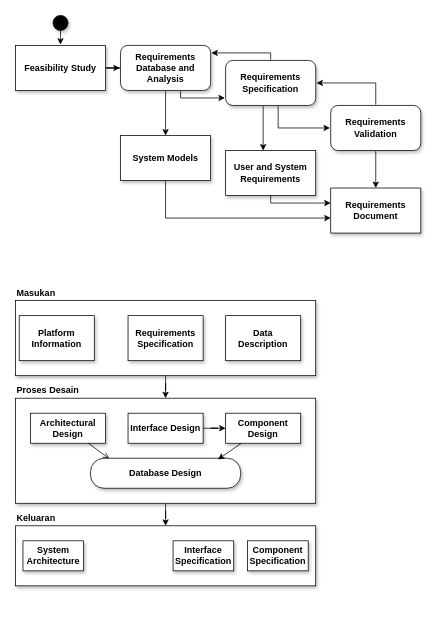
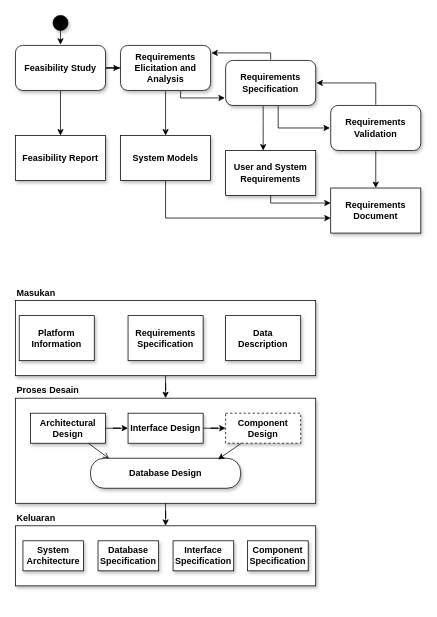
  <mxCell id="0" />
  <mxCell id="1" parent="0" />
+ <mxCell id="2" style="edgeStyle=orthogonalEdgeStyle;rounded=0;orthogonalLoop=1;jettySize=auto;html=1;" edge="1" parent="1" source="4" target="20"><mxGeometry relative="1" as="geometry" /></mxCell>
  <mxCell id="3" style="edgeStyle=orthogonalEdgeStyle;rounded=0;orthogonalLoop=1;jettySize=auto;html=1;" edge="1" parent="1" source="4" target="7"><mxGeometry relative="1" as="geometry" /></mxCell>
- <mxCell id="4" value="&lt;b&gt;Feasibility Study&lt;/b&gt;" style="whiteSpace=wrap;html=1;arcSize=16;shadow=1;perimeterSpacing=1;strokeColor=default;rounded=0;" vertex="1" parent="1"><mxGeometry x="20" y="60" width="120" height="60" as="geometry" /></mxCell>
+ <mxCell id="4" value="&lt;b&gt;Feasibility Study&lt;/b&gt;" style="rounded=1;whiteSpace=wrap;html=1;arcSize=16;shadow=1;perimeterSpacing=1;strokeColor=default;" vertex="1" parent="1"><mxGeometry x="20" y="60" width="120" height="60" as="geometry" /></mxCell>
  <mxCell id="5" style="edgeStyle=orthogonalEdgeStyle;rounded=0;orthogonalLoop=1;jettySize=auto;html=1;" edge="1" parent="1" source="7" target="19"><mxGeometry relative="1" as="geometry" /></mxCell>
  <mxCell id="6" style="edgeStyle=orthogonalEdgeStyle;rounded=0;orthogonalLoop=1;jettySize=auto;html=1;" edge="1" parent="1" source="7" target="11"><mxGeometry relative="1" as="geometry"><Array as="points"><mxPoint x="240" y="130" /></Array></mxGeometry></mxCell>
- <mxCell id="7" value="&lt;b&gt;Requirements Database and Analysis&lt;/b&gt;" style="rounded=1;whiteSpace=wrap;html=1;arcSize=16;shadow=1;perimeterSpacing=1;strokeColor=default;" vertex="1" parent="1"><mxGeometry x="160" y="60" width="120" height="60" as="geometry" /></mxCell>
+ <mxCell id="7" value="&lt;b&gt;Requirements Elicitation and Analysis&lt;/b&gt;" style="rounded=1;whiteSpace=wrap;html=1;arcSize=16;shadow=1;perimeterSpacing=1;strokeColor=default;" vertex="1" parent="1"><mxGeometry x="160" y="60" width="120" height="60" as="geometry" /></mxCell>
  <mxCell id="8" style="edgeStyle=orthogonalEdgeStyle;rounded=0;orthogonalLoop=1;jettySize=auto;html=1;" edge="1" parent="1" source="11" target="14"><mxGeometry relative="1" as="geometry"><Array as="points"><mxPoint x="370" y="170" /></Array></mxGeometry></mxCell>
  <mxCell id="9" style="edgeStyle=orthogonalEdgeStyle;rounded=0;orthogonalLoop=1;jettySize=auto;html=1;" edge="1" parent="1" source="11" target="17"><mxGeometry relative="1" as="geometry"><Array as="points"><mxPoint x="350" y="160" /><mxPoint x="350" y="160" /></Array></mxGeometry></mxCell>
  <mxCell id="10" style="edgeStyle=orthogonalEdgeStyle;rounded=0;orthogonalLoop=1;jettySize=auto;html=1;" edge="1" parent="1" source="11" target="7"><mxGeometry relative="1" as="geometry"><Array as="points"><mxPoint x="360" y="70" /></Array></mxGeometry></mxCell>
  <mxCell id="11" value="&lt;b&gt;Requirements Specification&lt;/b&gt;" style="rounded=1;whiteSpace=wrap;html=1;arcSize=16;shadow=1;perimeterSpacing=1;strokeColor=default;" vertex="1" parent="1"><mxGeometry x="300" y="80" width="120" height="60" as="geometry" /></mxCell>
  <mxCell id="12" style="edgeStyle=orthogonalEdgeStyle;rounded=0;orthogonalLoop=1;jettySize=auto;html=1;" edge="1" parent="1" source="14" target="15"><mxGeometry relative="1" as="geometry" /></mxCell>
  <mxCell id="13" style="edgeStyle=orthogonalEdgeStyle;rounded=0;orthogonalLoop=1;jettySize=auto;html=1;exitX=0.5;exitY=0;exitDx=0;exitDy=0;" edge="1" parent="1" source="14" target="11"><mxGeometry relative="1" as="geometry"><mxPoint x="470" y="100" as="targetPoint" /><Array as="points"><mxPoint x="500" y="110" /></Array></mxGeometry></mxCell>
  <mxCell id="14" value="&lt;b&gt;Requirements Validation&lt;/b&gt;" style="rounded=1;whiteSpace=wrap;html=1;arcSize=16;shadow=1;perimeterSpacing=1;strokeColor=default;" vertex="1" parent="1"><mxGeometry x="440" y="140" width="120" height="60" as="geometry" /></mxCell>
  <mxCell id="15" value="&lt;b&gt;Requirements Document&lt;/b&gt;" style="rounded=0;whiteSpace=wrap;html=1;arcSize=16;shadow=1;" vertex="1" parent="1"><mxGeometry x="440" y="250" width="120" height="60" as="geometry" /></mxCell>
  <mxCell id="16" style="edgeStyle=orthogonalEdgeStyle;rounded=0;orthogonalLoop=1;jettySize=auto;html=1;" edge="1" parent="1" source="17" target="15"><mxGeometry relative="1" as="geometry"><Array as="points"><mxPoint x="360" y="270" /></Array></mxGeometry></mxCell>
  <mxCell id="17" value="&lt;b&gt;User and System Requirements&lt;/b&gt;" style="rounded=0;whiteSpace=wrap;html=1;arcSize=16;shadow=1;" vertex="1" parent="1"><mxGeometry x="300" y="200" width="120" height="60" as="geometry" /></mxCell>
  <mxCell id="18" style="edgeStyle=orthogonalEdgeStyle;rounded=0;orthogonalLoop=1;jettySize=auto;html=1;" edge="1" parent="1" source="19" target="15"><mxGeometry relative="1" as="geometry"><Array as="points"><mxPoint x="220" y="290" /></Array></mxGeometry></mxCell>
  <mxCell id="19" value="&lt;b&gt;System Models&lt;/b&gt;" style="rounded=0;whiteSpace=wrap;html=1;arcSize=16;shadow=1;" vertex="1" parent="1"><mxGeometry x="160" y="180" width="120" height="60" as="geometry" /></mxCell>
+ <mxCell id="20" value="&lt;b&gt;Feasibility Report&lt;/b&gt;" style="rounded=0;whiteSpace=wrap;html=1;arcSize=16;shadow=1;" vertex="1" parent="1"><mxGeometry x="20" y="180" width="120" height="60" as="geometry" /></mxCell>
  <mxCell id="21" style="edgeStyle=orthogonalEdgeStyle;rounded=0;orthogonalLoop=1;jettySize=auto;html=1;" edge="1" parent="1" source="22" target="4"><mxGeometry relative="1" as="geometry"><Array as="points"><mxPoint x="80" y="50" /><mxPoint x="80" y="50" /></Array></mxGeometry></mxCell>
  <mxCell id="22" value="" style="ellipse;whiteSpace=wrap;html=1;rounded=0;shadow=1;strokeColor=default;fillColor=#000000;" vertex="1" parent="1"><mxGeometry x="70" y="20" width="20" height="20" as="geometry" /></mxCell>
  <mxCell id="23" value="" style="group" vertex="1" connectable="0" parent="1"><mxGeometry x="20" y="400" width="400" height="100" as="geometry" /></mxCell>
  <mxCell id="24" value="" style="rounded=0;whiteSpace=wrap;html=1;shadow=1;strokeColor=default;fillColor=#FFFFFF;" vertex="1" parent="23"><mxGeometry width="400" height="100" as="geometry" /></mxCell>
  <mxCell id="25" value="Platform Information" style="rounded=0;whiteSpace=wrap;html=1;shadow=1;strokeColor=default;fillColor=#FFFFFF;fontStyle=1" vertex="1" parent="23"><mxGeometry x="5" y="20" width="100" height="60" as="geometry" /></mxCell>
  <mxCell id="26" value="Requirements Specification" style="rounded=0;whiteSpace=wrap;html=1;shadow=1;strokeColor=default;fillColor=#FFFFFF;fontStyle=1" vertex="1" parent="23"><mxGeometry x="150" y="20" width="100" height="60" as="geometry" /></mxCell>
  <mxCell id="27" value="Data &lt;br&gt;Description" style="rounded=0;whiteSpace=wrap;html=1;shadow=1;strokeColor=default;fillColor=#FFFFFF;fontStyle=1" vertex="1" parent="23"><mxGeometry x="280" y="20" width="100" height="60" as="geometry" /></mxCell>
  <mxCell id="28" value="" style="group" vertex="1" connectable="0" parent="1"><mxGeometry x="20" y="530" width="400" height="140" as="geometry" /></mxCell>
  <mxCell id="29" value="" style="rounded=0;whiteSpace=wrap;html=1;shadow=1;strokeColor=default;fillColor=#FFFFFF;" vertex="1" parent="28"><mxGeometry width="400" height="140" as="geometry" /></mxCell>
+ <mxCell id="30" style="edgeStyle=orthogonalEdgeStyle;rounded=0;orthogonalLoop=1;jettySize=auto;html=1;" edge="1" parent="28" source="31" target="33"><mxGeometry relative="1" as="geometry" /></mxCell>
  <mxCell id="31" value="Architectural Design" style="rounded=0;whiteSpace=wrap;html=1;shadow=1;strokeColor=default;fillColor=#FFFFFF;fontStyle=1" vertex="1" parent="28"><mxGeometry x="20" y="20" width="100" height="40" as="geometry" /></mxCell>
  <mxCell id="32" style="edgeStyle=orthogonalEdgeStyle;rounded=0;orthogonalLoop=1;jettySize=auto;html=1;" edge="1" parent="28" source="33" target="34"><mxGeometry relative="1" as="geometry" /></mxCell>
  <mxCell id="33" value="Interface Design" style="rounded=0;whiteSpace=wrap;html=1;shadow=1;strokeColor=default;fillColor=#FFFFFF;fontStyle=1" vertex="1" parent="28"><mxGeometry x="150" y="20" width="100" height="40" as="geometry" /></mxCell>
- <mxCell id="34" value="Component Design" style="rounded=0;whiteSpace=wrap;html=1;shadow=1;strokeColor=default;fillColor=#FFFFFF;fontStyle=1" vertex="1" parent="28"><mxGeometry x="280" y="20" width="100" height="40" as="geometry" /></mxCell>
+ <mxCell id="34" value="Component Design" style="rounded=0;whiteSpace=wrap;html=1;shadow=1;strokeColor=default;fillColor=#FFFFFF;fontStyle=1;dashed=1;" vertex="1" parent="28"><mxGeometry x="280" y="20" width="100" height="40" as="geometry" /></mxCell>
  <mxCell id="35" value="Database Design" style="rounded=1;whiteSpace=wrap;html=1;shadow=1;strokeColor=default;fillColor=#FFFFFF;fontStyle=1;arcSize=45;" vertex="1" parent="28"><mxGeometry x="100" y="80" width="200" height="40" as="geometry" /></mxCell>
  <mxCell id="36" value="" style="endArrow=open;html=1;rounded=0;entryX=0.124;entryY=0.011;entryDx=0;entryDy=0;entryPerimeter=0;" edge="1" parent="28" source="31" target="35"><mxGeometry width="50" height="50" relative="1" as="geometry"><mxPoint x="70" y="160" as="sourcePoint" /><mxPoint x="120" y="110" as="targetPoint" /></mxGeometry></mxCell>
  <mxCell id="37" value="" style="endArrow=classic;html=1;rounded=0;entryX=0.849;entryY=0.039;entryDx=0;entryDy=0;entryPerimeter=0;" edge="1" parent="28" source="34" target="35"><mxGeometry width="50" height="50" relative="1" as="geometry"><mxPoint x="107.102" y="70" as="sourcePoint" /><mxPoint x="134.8" y="90.44" as="targetPoint" /></mxGeometry></mxCell>
  <mxCell id="38" value="" style="group" vertex="1" connectable="0" parent="1"><mxGeometry x="20" y="700" width="410" height="100" as="geometry" /></mxCell>
  <mxCell id="39" value="" style="rounded=0;whiteSpace=wrap;html=1;shadow=1;strokeColor=default;fillColor=#FFFFFF;" vertex="1" parent="38"><mxGeometry width="400" height="80" as="geometry" /></mxCell>
+ <mxCell id="40" value="Database Specification" style="rounded=0;whiteSpace=wrap;html=1;shadow=1;strokeColor=default;fillColor=#FFFFFF;fontStyle=1;imageHeight=24;" vertex="1" parent="38"><mxGeometry x="110.004" y="20" width="80.769" height="40" as="geometry" /></mxCell>
  <mxCell id="41" value="System Architecture" style="rounded=0;whiteSpace=wrap;html=1;shadow=1;strokeColor=default;fillColor=#FFFFFF;fontStyle=1;imageHeight=24;" vertex="1" parent="38"><mxGeometry x="10" y="20" width="80.769" height="40" as="geometry" /></mxCell>
  <mxCell id="42" value="Interface Specification" style="rounded=0;whiteSpace=wrap;html=1;shadow=1;strokeColor=default;fillColor=#FFFFFF;fontStyle=1;imageHeight=24;" vertex="1" parent="38"><mxGeometry x="209.997" y="20" width="80.769" height="40" as="geometry" /></mxCell>
  <mxCell id="43" value="" style="group" vertex="1" connectable="0" parent="38"><mxGeometry x="40" y="20" width="350" height="40" as="geometry" /></mxCell>
  <mxCell id="44" value="Component Specification" style="rounded=0;whiteSpace=wrap;html=1;shadow=1;strokeColor=default;fillColor=#FFFFFF;fontStyle=1;imageHeight=24;" vertex="1" parent="43"><mxGeometry x="269.231" width="80.769" height="40" as="geometry" /></mxCell>
  <mxCell id="45" style="edgeStyle=orthogonalEdgeStyle;rounded=0;orthogonalLoop=1;jettySize=auto;html=1;entryX=0.5;entryY=0;entryDx=0;entryDy=0;" edge="1" parent="1" source="24" target="29"><mxGeometry relative="1" as="geometry" /></mxCell>
  <mxCell id="46" style="edgeStyle=orthogonalEdgeStyle;rounded=0;orthogonalLoop=1;jettySize=auto;html=1;" edge="1" parent="1" source="29" target="39"><mxGeometry relative="1" as="geometry" /></mxCell>
  <mxCell id="47" value="&lt;b style=&quot;font-size: 12px;&quot;&gt;Proses Desain&lt;/b&gt;" style="rounded=0;whiteSpace=wrap;html=1;shadow=0;fontFamily=Helvetica;fontSize=12;strokeColor=none;fillColor=none;align=left;" vertex="1" parent="1"><mxGeometry x="20" y="510" width="120" height="20" as="geometry" /></mxCell>
  <mxCell id="48" value="&lt;b style=&quot;font-size: 12px;&quot;&gt;Masukan&lt;/b&gt;" style="rounded=0;whiteSpace=wrap;html=1;shadow=0;fontFamily=Helvetica;fontSize=12;strokeColor=none;fillColor=none;align=left;" vertex="1" parent="1"><mxGeometry x="20" y="380" width="120" height="20" as="geometry" /></mxCell>
  <mxCell id="49" value="&lt;b style=&quot;font-size: 12px;&quot;&gt;Keluaran&lt;/b&gt;" style="rounded=0;whiteSpace=wrap;html=1;shadow=0;fontFamily=Helvetica;fontSize=12;strokeColor=none;fillColor=none;align=left;" vertex="1" parent="1"><mxGeometry x="20" y="680" width="120" height="20" as="geometry" /></mxCell>
